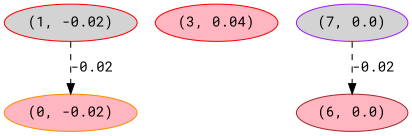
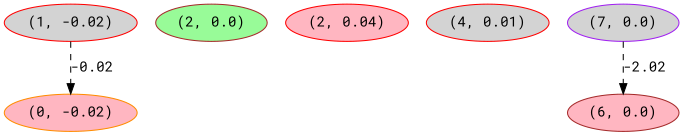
  digraph {
    fontname="Roboto Mono"
    node [color=red fillcolor=lightpink fontname="Roboto Mono" style=filled]
    edge [fontname="Roboto Mono" style=dashed]
    n1 [color=darkorange label="(0, -0.02)"]
    n2 [fillcolor=lightgrey label="(1, -0.02)"]
-   n4 [label="(3, 0.04)"]
+   n3 [color=brown fillcolor=palegreen label="(2, 0.0)"]
+   n4 [label="(2, 0.04)"]
+   n5 [fillcolor=lightgrey label="(4, 0.01)"]
    n6 [color=brown label="(6, 0.0)"]
    n7 [color=purple fillcolor=lightgrey label="(7, 0.0)"]
    n2 -> n1 [label=-0.02]
-   n7 -> n6 [label=-0.02]
+   n7 -> n6 [label=-2.02]
  }
